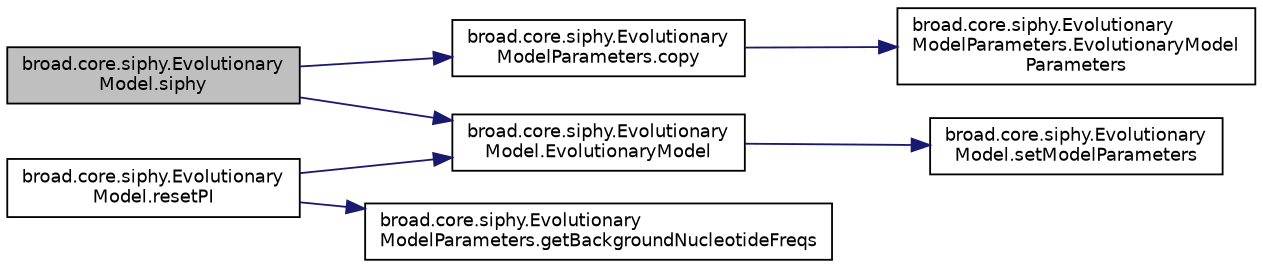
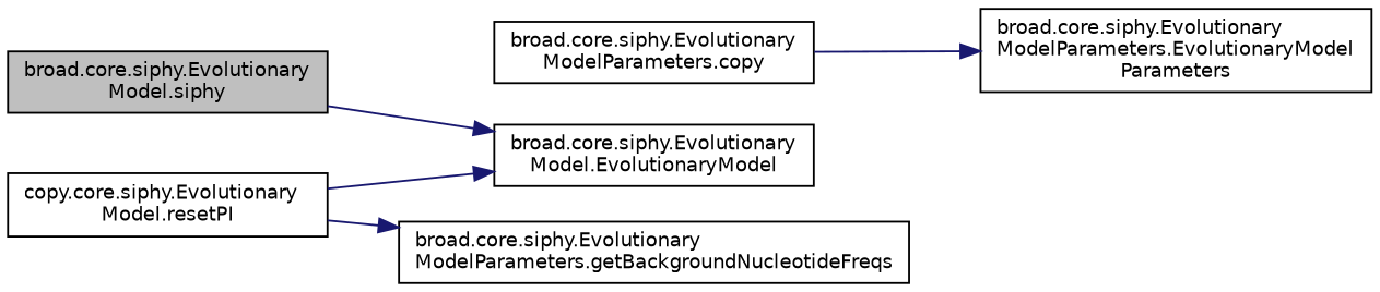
  digraph {
    rankdir=LR
    node [color=black fillcolor=white fontname=Helvetica fontsize=10 shape=record style=filled]
    edge [color=midnightblue fontname=Helvetica fontsize=10 labelfontname=Helvetica labelfontsize=10 style=solid]
    n1 [fillcolor=grey75 fontcolor=black height=0.2 label="broad.core.siphy.Evolutionary\lModel.siphy" width=0.4]
    n2 [height=0.2 label="broad.core.siphy.Evolutionary\lModel.EvolutionaryModel" width=0.4]
    n3 [height=0.2 label="broad.core.siphy.Evolutionary\lModelParameters.copy" width=0.4]
-   n4 [height=0.2 label="broad.core.siphy.Evolutionary\lModel.setModelParameters" width=0.4]
    n5 [height=0.2 label="broad.core.siphy.Evolutionary\lModelParameters.EvolutionaryModel\lParameters" width=0.4]
-   n6 [height=0.2 label="broad.core.siphy.Evolutionary\lModel.resetPI" width=0.4]
+   n6 [height=0.2 label="copy.core.siphy.Evolutionary\lModel.resetPI" width=0.4]
    n7 [height=0.2 label="broad.core.siphy.Evolutionary\lModelParameters.getBackgroundNucleotideFreqs" width=0.4]
    n1 -> n2
-   n1 -> n3
-   n2 -> n4
    n3 -> n5
    n6 -> n2
    n6 -> n7
  }
